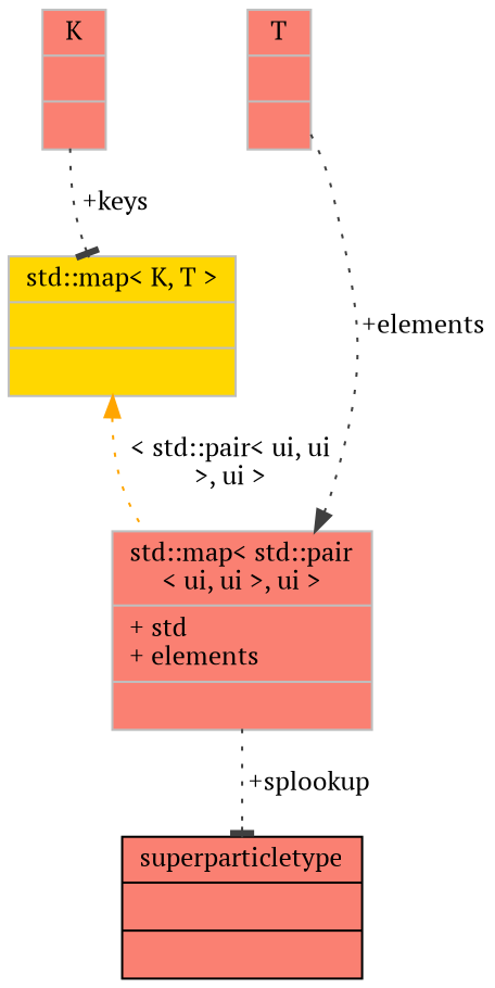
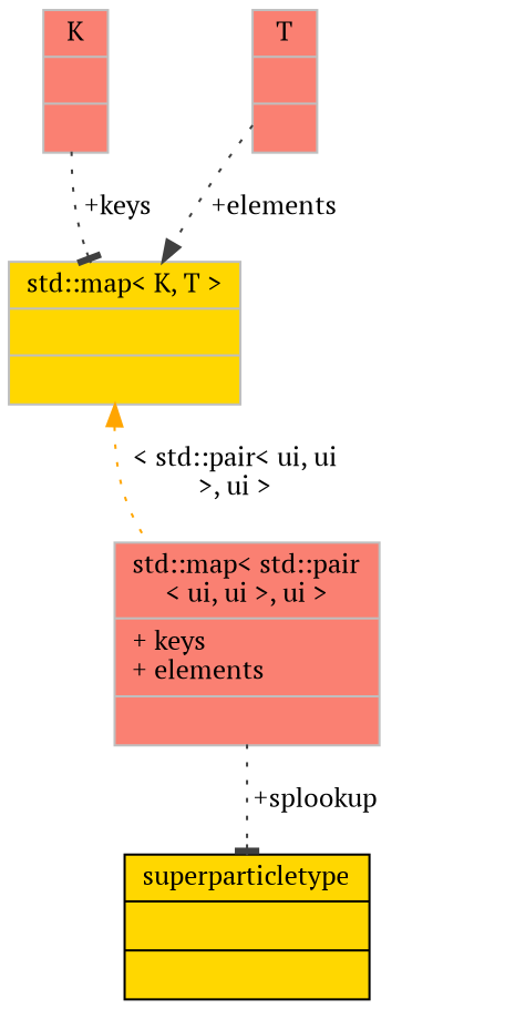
  digraph {
    fontname="PT Serif"
    node [color=grey75 fillcolor=salmon fontname="PT Serif" fontsize=12 shape=record style=filled]
    edge [arrowhead=tee color=grey25 fontname="PT Serif" fontsize=12 labelfontname=Helvetica labelfontsize=12 style=dotted]
-   n1 [color=black fontcolor=black height=0.2 label="{superparticletype\n||}" width=0.4]
-   n2 [height=0.2 label="{std::map\< std::pair\l\< ui, ui \>, ui \>\n|+ std\l+ elements\l|}" width=0.4]
+   n1 [color=black fillcolor=gold fontcolor=black height=0.2 label="{superparticletype\n||}" width=0.4]
+   n2 [height=0.2 label="{std::map\< std::pair\l\< ui, ui \>, ui \>\n|+ keys\l+ elements\l|}" width=0.4]
    n3 [fillcolor=gold height=0.2 label="{std::map\< K, T \>\n||}" width=0.4]
    n4 [height=0.2 label="{K\n||}" width=0.4]
    n5 [height=0.2 label="{T\n||}" width=0.4]
    n2 -> n1 [label=" +splookup"]
    n3 -> n2 [color=orange dir=back label=" \< std::pair\< ui, ui\l \>, ui \>" arrowhead=""]
    n4 -> n3 [label=" +keys"]
-   n5 -> n2 [arrowhead=normal label=" +elements"]
+   n5 -> n3 [arrowhead=normal label=" +elements"]
  }
